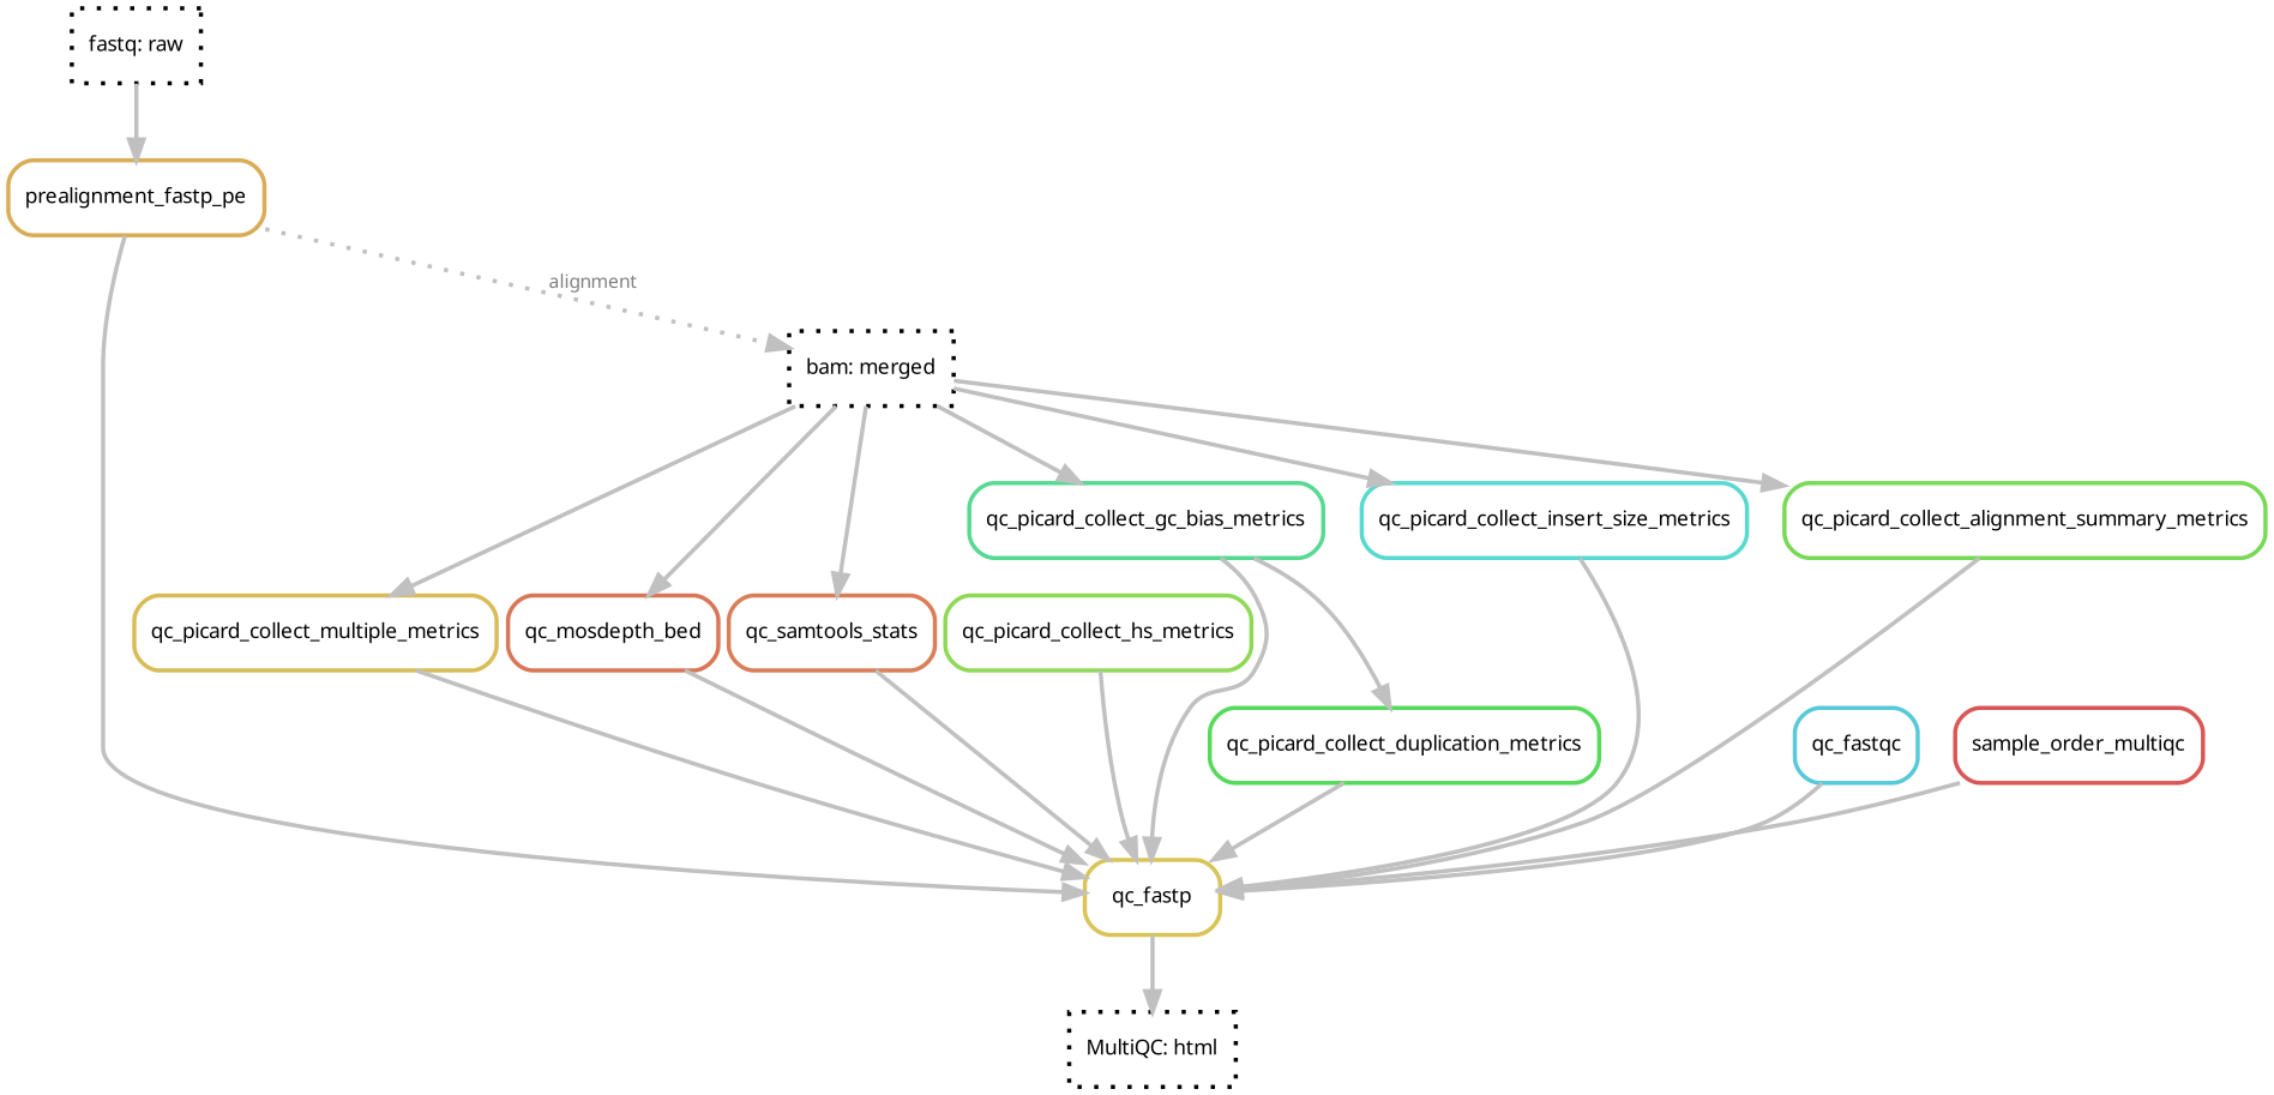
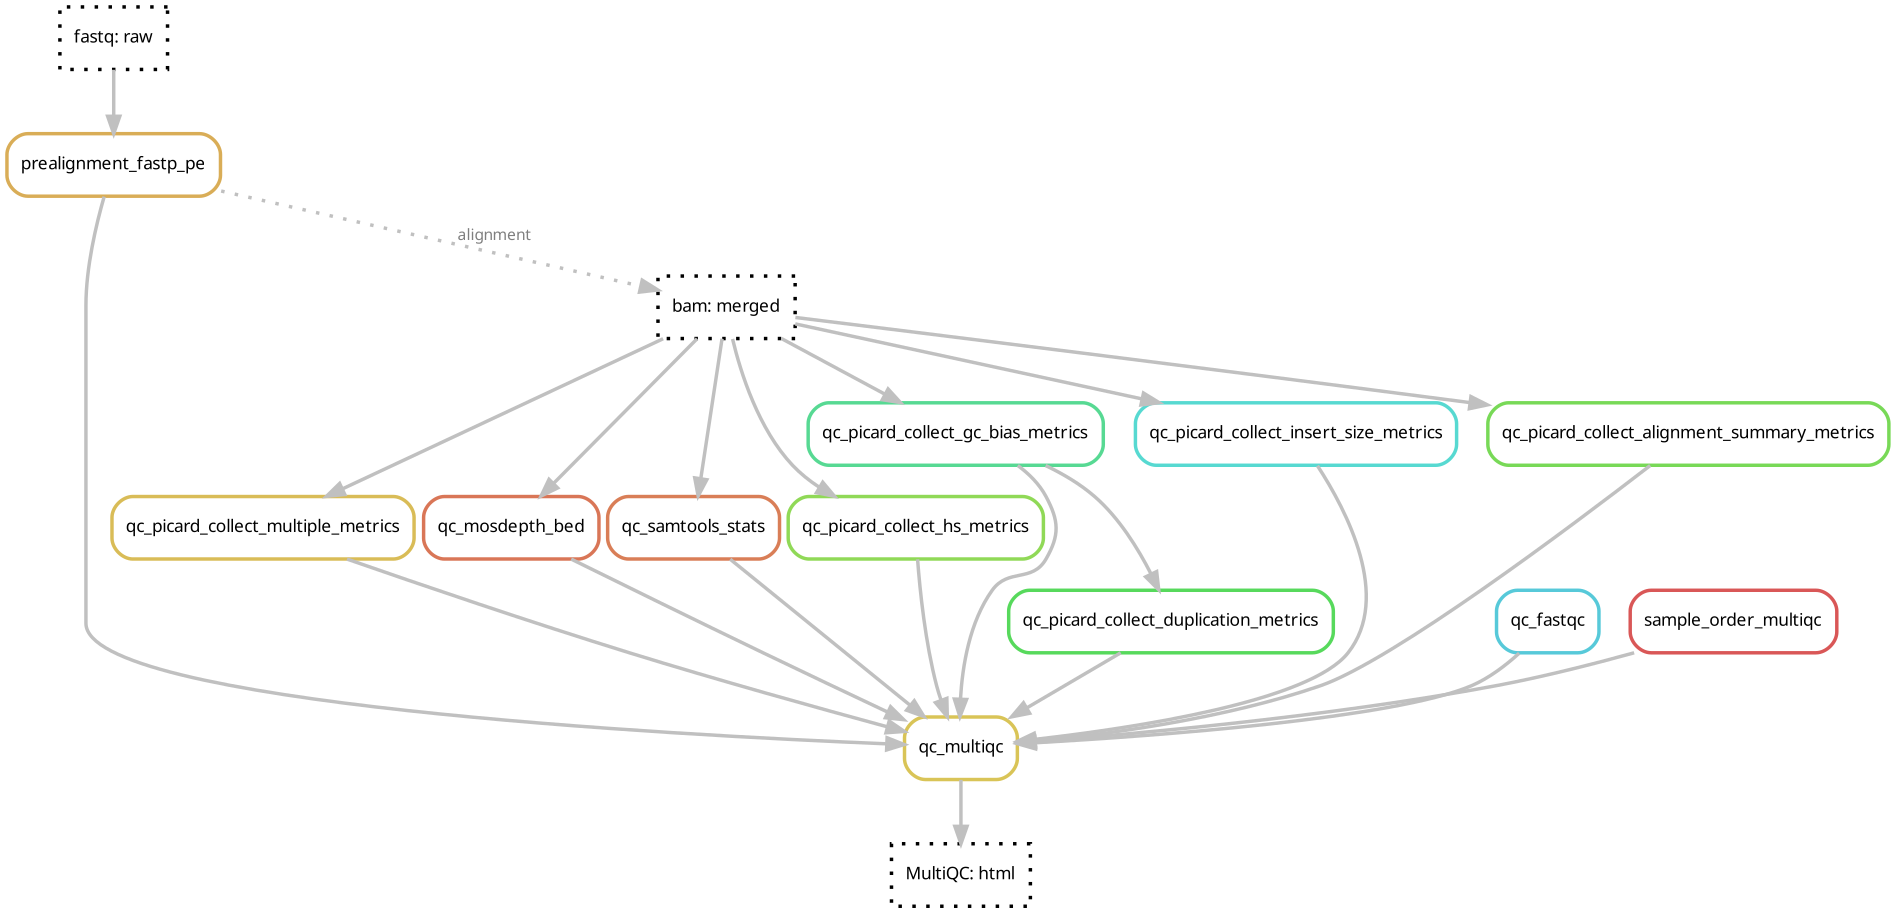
  digraph {
    bgcolor=white
    rankdir=TB
    node [color="0.0 0.0 0.0" fontname=sans fontsize=10 penwidth=2 shape=box style=rounded]
    edge [color=grey penwidth=2]
-   n1 [color="0.14 0.6 0.85" label=qc_fastp]
+   n1 [color="0.14 0.6 0.85" label=qc_multiqc]
    n2 [label="MultiQC: html" style=dotted]
    n3 [color="0.13 0.6 0.85" label=qc_picard_collect_multiple_metrics]
    n4 [label="bam: merged" style=dotted]
    n5 [color="0.04 0.6 0.85" label=qc_mosdepth_bed]
    n6 [color="0.05 0.6 0.85" label=qc_samtools_stats]
    n7 [color="0.26 0.6 0.85" label=qc_picard_collect_hs_metrics]
    n8 [color="0.41 0.6 0.85" label=qc_picard_collect_gc_bias_metrics]
    n9 [color="0.49 0.6 0.85" label=qc_picard_collect_insert_size_metrics]
    n10 [color="0.29 0.6 0.85" label=qc_picard_collect_alignment_summary_metrics]
    n11 [color="0.34 0.6 0.85" label=qc_picard_collect_duplication_metrics]
    n12 [color="0.11 0.6 0.85" label=prealignment_fastp_pe]
    n13 [color="0.52 0.6 0.85" label=qc_fastqc]
    n14 [label="fastq: raw" style=dotted]
    n15 [color="0.00 0.6 0.85" label=sample_order_multiqc]
    n1 -> n2
    n3 -> n1
    n4 -> n3
    n4 -> n5
    n4 -> n6
+   n4 -> n7
    n4 -> n8
    n4 -> n9
    n4 -> n10
    n5 -> n1
    n6 -> n1
    n7 -> n1
    n8 -> n1
    n8 -> n11
    n9 -> n1
    n10 -> n1
    n11 -> n1
    n12 -> n1
    n12 -> n4 [fontcolor=grey50 fontname=sans fontsize=9 label=alignment style=dotted]
    n13 -> n1
    n14 -> n12
    n15 -> n1
  }
